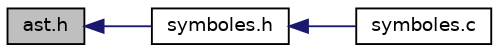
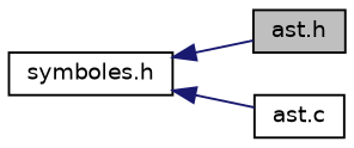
  digraph {
    rankdir=LR
    node [color=black fillcolor=white fontname=Helvetica fontsize=10 shape=record style=filled]
    edge [color=midnightblue dir=back fontname=Helvetica fontsize=10 labelfontname=Helvetica labelfontsize=10 style=solid]
    n1 [fillcolor=grey75 fontcolor=black height=0.2 label="ast.h" width=0.4]
    n2 [height=0.2 label="symboles.h" width=0.4]
-   n3 [height=0.2 label="symboles.c" width=0.4]
-   n1 -> n2
+   n3 [height=0.2 label="ast.c" width=0.4]
+   n2 -> n1
    n2 -> n3
  }
